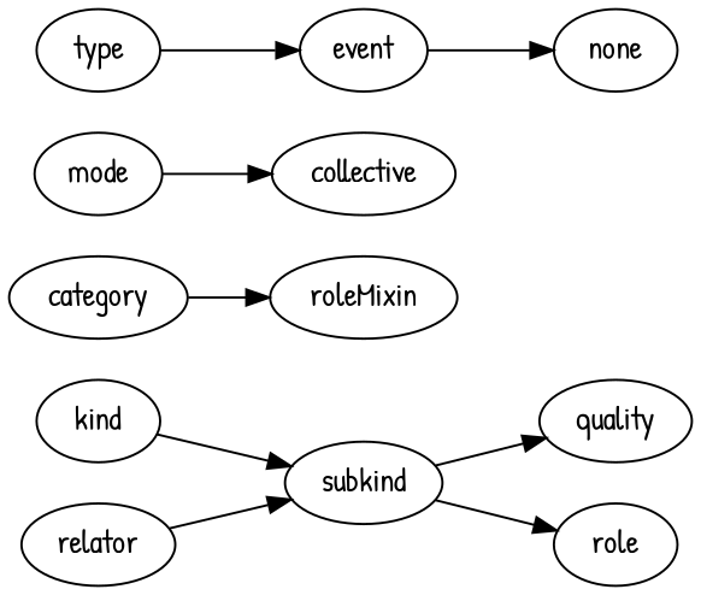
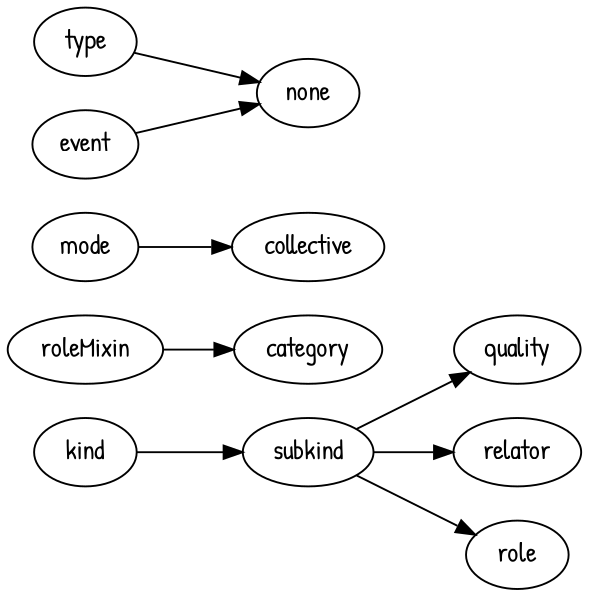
  strict digraph {
    fontname="Patrick Hand"
    rankdir=LR
    node [fontname="Patrick Hand"]
    edge [fontname="Patrick Hand"]
    kind
    subkind
    quality
    relator
    role
    category
    roleMixin
    mode
    collective
    type
    event
    none
    kind -> subkind
    subkind -> quality
-   relator -> subkind
+   subkind -> relator
    subkind -> role
-   category -> roleMixin
+   roleMixin -> category
    mode -> collective
-   type -> event
+   type -> none
    event -> none
  }
